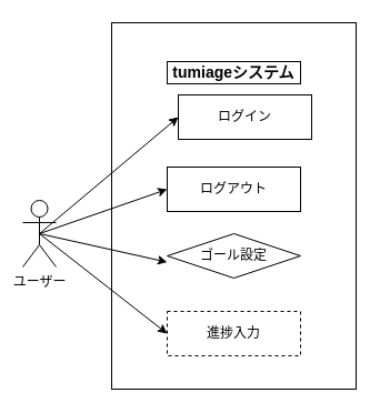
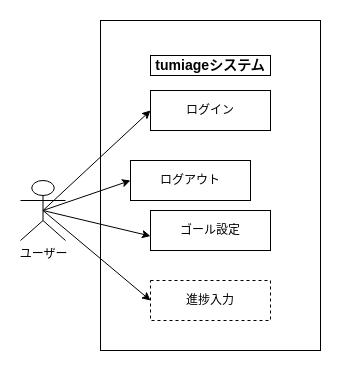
  <mxCell id="0" />
  <mxCell id="1" parent="0" />
  <mxCell id="2" style="edgeStyle=none;html=1;exitX=0.5;exitY=0.5;exitDx=0;exitDy=0;exitPerimeter=0;entryX=0;entryY=0.64;entryDx=0;entryDy=0;entryPerimeter=0;" parent="1" source="6" target="7" edge="1"><mxGeometry relative="1" as="geometry" /></mxCell>
  <mxCell id="3" style="edgeStyle=none;html=1;exitX=0.5;exitY=0.5;exitDx=0;exitDy=0;exitPerimeter=0;entryX=0;entryY=0.5;entryDx=0;entryDy=0;" parent="1" source="6" target="8" edge="1"><mxGeometry relative="1" as="geometry" /></mxCell>
  <mxCell id="4" style="edgeStyle=none;html=1;exitX=0.5;exitY=0.5;exitDx=0;exitDy=0;exitPerimeter=0;entryX=0;entryY=0.5;entryDx=0;entryDy=0;" edge="1" parent="1" source="6" target="10"><mxGeometry relative="1" as="geometry" /></mxCell>
  <mxCell id="5" style="edgeStyle=none;html=1;exitX=0.5;exitY=0.5;exitDx=0;exitDy=0;exitPerimeter=0;entryX=0;entryY=0.5;entryDx=0;entryDy=0;" edge="1" parent="1" source="6" target="11"><mxGeometry relative="1" as="geometry" /></mxCell>
- <mxCell id="6" value="ユーザー" style="shape=umlActor;verticalLabelPosition=bottom;verticalAlign=top;html=1;outlineConnect=0;" parent="1" vertex="1"><mxGeometry x="20" y="180" width="30" height="60" as="geometry" /></mxCell>
- <mxCell id="7" value="ゴール設定" style="rhombus;whiteSpace=wrap;html=1;" parent="1" vertex="1"><mxGeometry x="150" y="210" width="120" height="40" as="geometry" /></mxCell>
+ <mxCell id="6" value="ユーザー" style="shape=umlActor;verticalLabelPosition=bottom;verticalAlign=top;html=1;outlineConnect=0;" parent="1" vertex="1"><mxGeometry x="20" y="180" width="45" height="60" as="geometry" /></mxCell>
+ <mxCell id="7" value="ゴール設定" style="rounded=0;whiteSpace=wrap;html=1;" parent="1" vertex="1"><mxGeometry x="150" y="210" width="120" height="40" as="geometry" /></mxCell>
  <mxCell id="8" value="進捗入力" style="rounded=0;whiteSpace=wrap;html=1;dashed=1;" parent="1" vertex="1"><mxGeometry x="150" y="280" width="120" height="40" as="geometry" /></mxCell>
  <mxCell id="9" value="&lt;font style=&quot;font-size: 14px;&quot;&gt;&lt;b&gt;tumiageシステム&lt;/b&gt;&lt;/font&gt;" style="rounded=0;whiteSpace=wrap;html=1;" vertex="1" parent="1"><mxGeometry x="150" y="55" width="120" height="20" as="geometry" /></mxCell>
- <mxCell id="10" value="ログイン" style="rounded=0;whiteSpace=wrap;html=1;" vertex="1" parent="1"><mxGeometry x="160" y="85" width="120" height="40" as="geometry" /></mxCell>
- <mxCell id="11" value="ログアウト" style="rounded=0;whiteSpace=wrap;html=1;" vertex="1" parent="1"><mxGeometry x="150" y="150" width="120" height="40" as="geometry" /></mxCell>
+ <mxCell id="10" value="ログイン" style="rounded=0;whiteSpace=wrap;html=1;" vertex="1" parent="1"><mxGeometry x="150" y="90" width="120" height="40" as="geometry" /></mxCell>
+ <mxCell id="11" value="ログアウト" style="rounded=0;whiteSpace=wrap;html=1;" vertex="1" parent="1"><mxGeometry x="130" y="160" width="120" height="40" as="geometry" /></mxCell>
  <mxCell id="12" value="" style="rounded=0;whiteSpace=wrap;html=1;fillColor=none;" vertex="1" parent="1"><mxGeometry x="100" y="20" width="220" height="330" as="geometry" /></mxCell>
